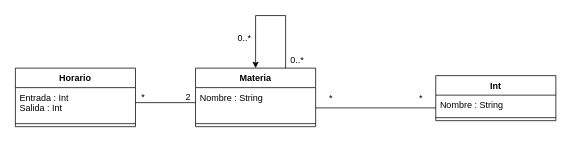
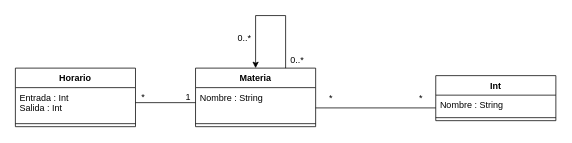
  <mxCell id="0" />
  <mxCell id="1" parent="0" />
  <mxCell id="2" value="Int" style="swimlane;fontStyle=1;align=center;verticalAlign=top;childLayout=stackLayout;horizontal=1;startSize=26;horizontalStack=0;resizeParent=1;resizeParentMax=0;resizeLast=0;collapsible=1;marginBottom=0;" vertex="1" parent="1"><mxGeometry x="580" y="100" width="160" height="60" as="geometry" /></mxCell>
  <mxCell id="3" value="Nombre : String&#10;" style="text;strokeColor=none;fillColor=none;align=left;verticalAlign=top;spacingLeft=4;spacingRight=4;overflow=hidden;rotatable=0;points=[[0,0.5],[1,0.5]];portConstraint=eastwest;" vertex="1" parent="2"><mxGeometry y="26" width="160" height="26" as="geometry" /></mxCell>
  <mxCell id="4" value="" style="line;strokeWidth=1;fillColor=none;align=left;verticalAlign=middle;spacingTop=-1;spacingLeft=3;spacingRight=3;rotatable=0;labelPosition=right;points=[];portConstraint=eastwest;" vertex="1" parent="2"><mxGeometry y="52" width="160" height="8" as="geometry" /></mxCell>
  <mxCell id="5" value="Materia" style="swimlane;fontStyle=1;align=center;verticalAlign=top;childLayout=stackLayout;horizontal=1;startSize=26;horizontalStack=0;resizeParent=1;resizeParentMax=0;resizeLast=0;collapsible=1;marginBottom=0;" vertex="1" parent="1"><mxGeometry x="260" y="90" width="160" height="78" as="geometry" /></mxCell>
  <mxCell id="6" value="Nombre : String&#10;&#10;" style="text;strokeColor=none;fillColor=none;align=left;verticalAlign=top;spacingLeft=4;spacingRight=4;overflow=hidden;rotatable=0;points=[[0,0.5],[1,0.5]];portConstraint=eastwest;" vertex="1" parent="5"><mxGeometry y="26" width="160" height="44" as="geometry" /></mxCell>
  <mxCell id="7" value="" style="line;strokeWidth=1;fillColor=none;align=left;verticalAlign=middle;spacingTop=-1;spacingLeft=3;spacingRight=3;rotatable=0;labelPosition=right;points=[];portConstraint=eastwest;" vertex="1" parent="5"><mxGeometry y="70" width="160" height="8" as="geometry" /></mxCell>
  <mxCell id="8" value="" style="line;strokeWidth=1;fillColor=none;align=left;verticalAlign=middle;spacingTop=-1;spacingLeft=3;spacingRight=3;rotatable=0;labelPosition=right;points=[];portConstraint=eastwest;" vertex="1" parent="1"><mxGeometry x="420" y="139" width="160" height="8" as="geometry" /></mxCell>
  <mxCell id="9" value="*" style="text;html=1;align=center;verticalAlign=middle;resizable=0;points=[];autosize=1;strokeColor=none;fillColor=none;" vertex="1" parent="1"><mxGeometry x="550" y="120" width="20" height="20" as="geometry" /></mxCell>
  <mxCell id="10" value="*" style="text;html=1;align=center;verticalAlign=middle;resizable=0;points=[];autosize=1;strokeColor=none;fillColor=none;" vertex="1" parent="1"><mxGeometry x="430" y="120" width="20" height="20" as="geometry" /></mxCell>
  <mxCell id="11" value="Horario" style="swimlane;fontStyle=1;align=center;verticalAlign=top;childLayout=stackLayout;horizontal=1;startSize=26;horizontalStack=0;resizeParent=1;resizeParentMax=0;resizeLast=0;collapsible=1;marginBottom=0;" vertex="1" parent="1"><mxGeometry x="20" y="90" width="160" height="78" as="geometry" /></mxCell>
  <mxCell id="12" value="Entrada : Int&#10;Salida : Int" style="text;strokeColor=none;fillColor=none;align=left;verticalAlign=top;spacingLeft=4;spacingRight=4;overflow=hidden;rotatable=0;points=[[0,0.5],[1,0.5]];portConstraint=eastwest;" vertex="1" parent="11"><mxGeometry y="26" width="160" height="44" as="geometry" /></mxCell>
  <mxCell id="13" value="" style="line;strokeWidth=1;fillColor=none;align=left;verticalAlign=middle;spacingTop=-1;spacingLeft=3;spacingRight=3;rotatable=0;labelPosition=right;points=[];portConstraint=eastwest;" vertex="1" parent="11"><mxGeometry y="70" width="160" height="8" as="geometry" /></mxCell>
  <mxCell id="14" value="" style="line;strokeWidth=1;fillColor=none;align=left;verticalAlign=middle;spacingTop=-1;spacingLeft=3;spacingRight=3;rotatable=0;labelPosition=right;points=[];portConstraint=eastwest;" vertex="1" parent="1"><mxGeometry x="180" y="132" width="80" height="8" as="geometry" /></mxCell>
  <mxCell id="15" value="*" style="text;html=1;align=center;verticalAlign=middle;resizable=0;points=[];autosize=1;strokeColor=none;fillColor=none;" vertex="1" parent="1"><mxGeometry x="180" y="119" width="20" height="20" as="geometry" /></mxCell>
- <mxCell id="16" value="2" style="text;html=1;align=center;verticalAlign=middle;resizable=0;points=[];autosize=1;strokeColor=none;fillColor=none;" vertex="1" parent="1"><mxGeometry x="240" y="119" width="20" height="20" as="geometry" /></mxCell>
+ <mxCell id="16" value="1" style="text;html=1;align=center;verticalAlign=middle;resizable=0;points=[];autosize=1;strokeColor=none;fillColor=none;" vertex="1" parent="1"><mxGeometry x="240" y="119" width="20" height="20" as="geometry" /></mxCell>
  <mxCell id="17" style="edgeStyle=orthogonalEdgeStyle;rounded=0;orthogonalLoop=1;jettySize=auto;html=1;exitX=0.75;exitY=0;exitDx=0;exitDy=0;entryX=0.5;entryY=0;entryDx=0;entryDy=0;" edge="1" parent="1" source="5" target="5"><mxGeometry relative="1" as="geometry"><Array as="points"><mxPoint x="380" y="20" /><mxPoint x="340" y="20" /></Array></mxGeometry></mxCell>
  <mxCell id="18" value="0..*" style="text;html=1;align=center;verticalAlign=middle;resizable=0;points=[];autosize=1;strokeColor=none;fillColor=none;" vertex="1" parent="1"><mxGeometry x="380" y="70" width="30" height="20" as="geometry" /></mxCell>
  <mxCell id="19" value="0..*" style="text;html=1;align=center;verticalAlign=middle;resizable=0;points=[];autosize=1;strokeColor=none;fillColor=none;" vertex="1" parent="1"><mxGeometry x="310" y="40" width="30" height="20" as="geometry" /></mxCell>
